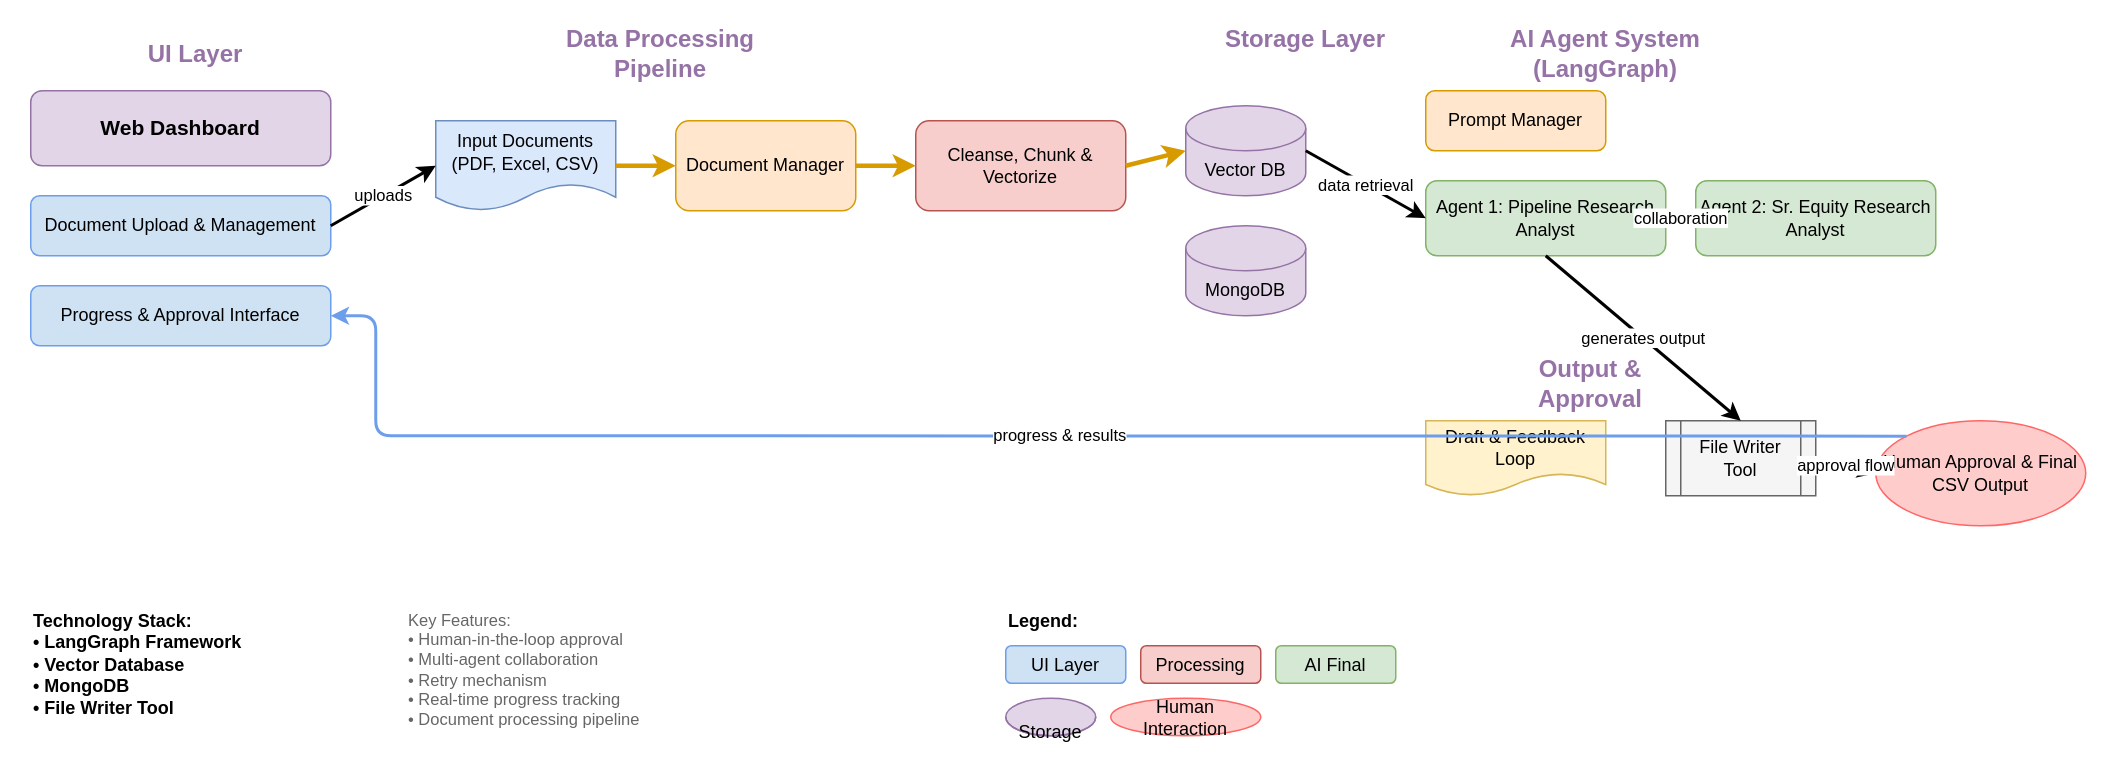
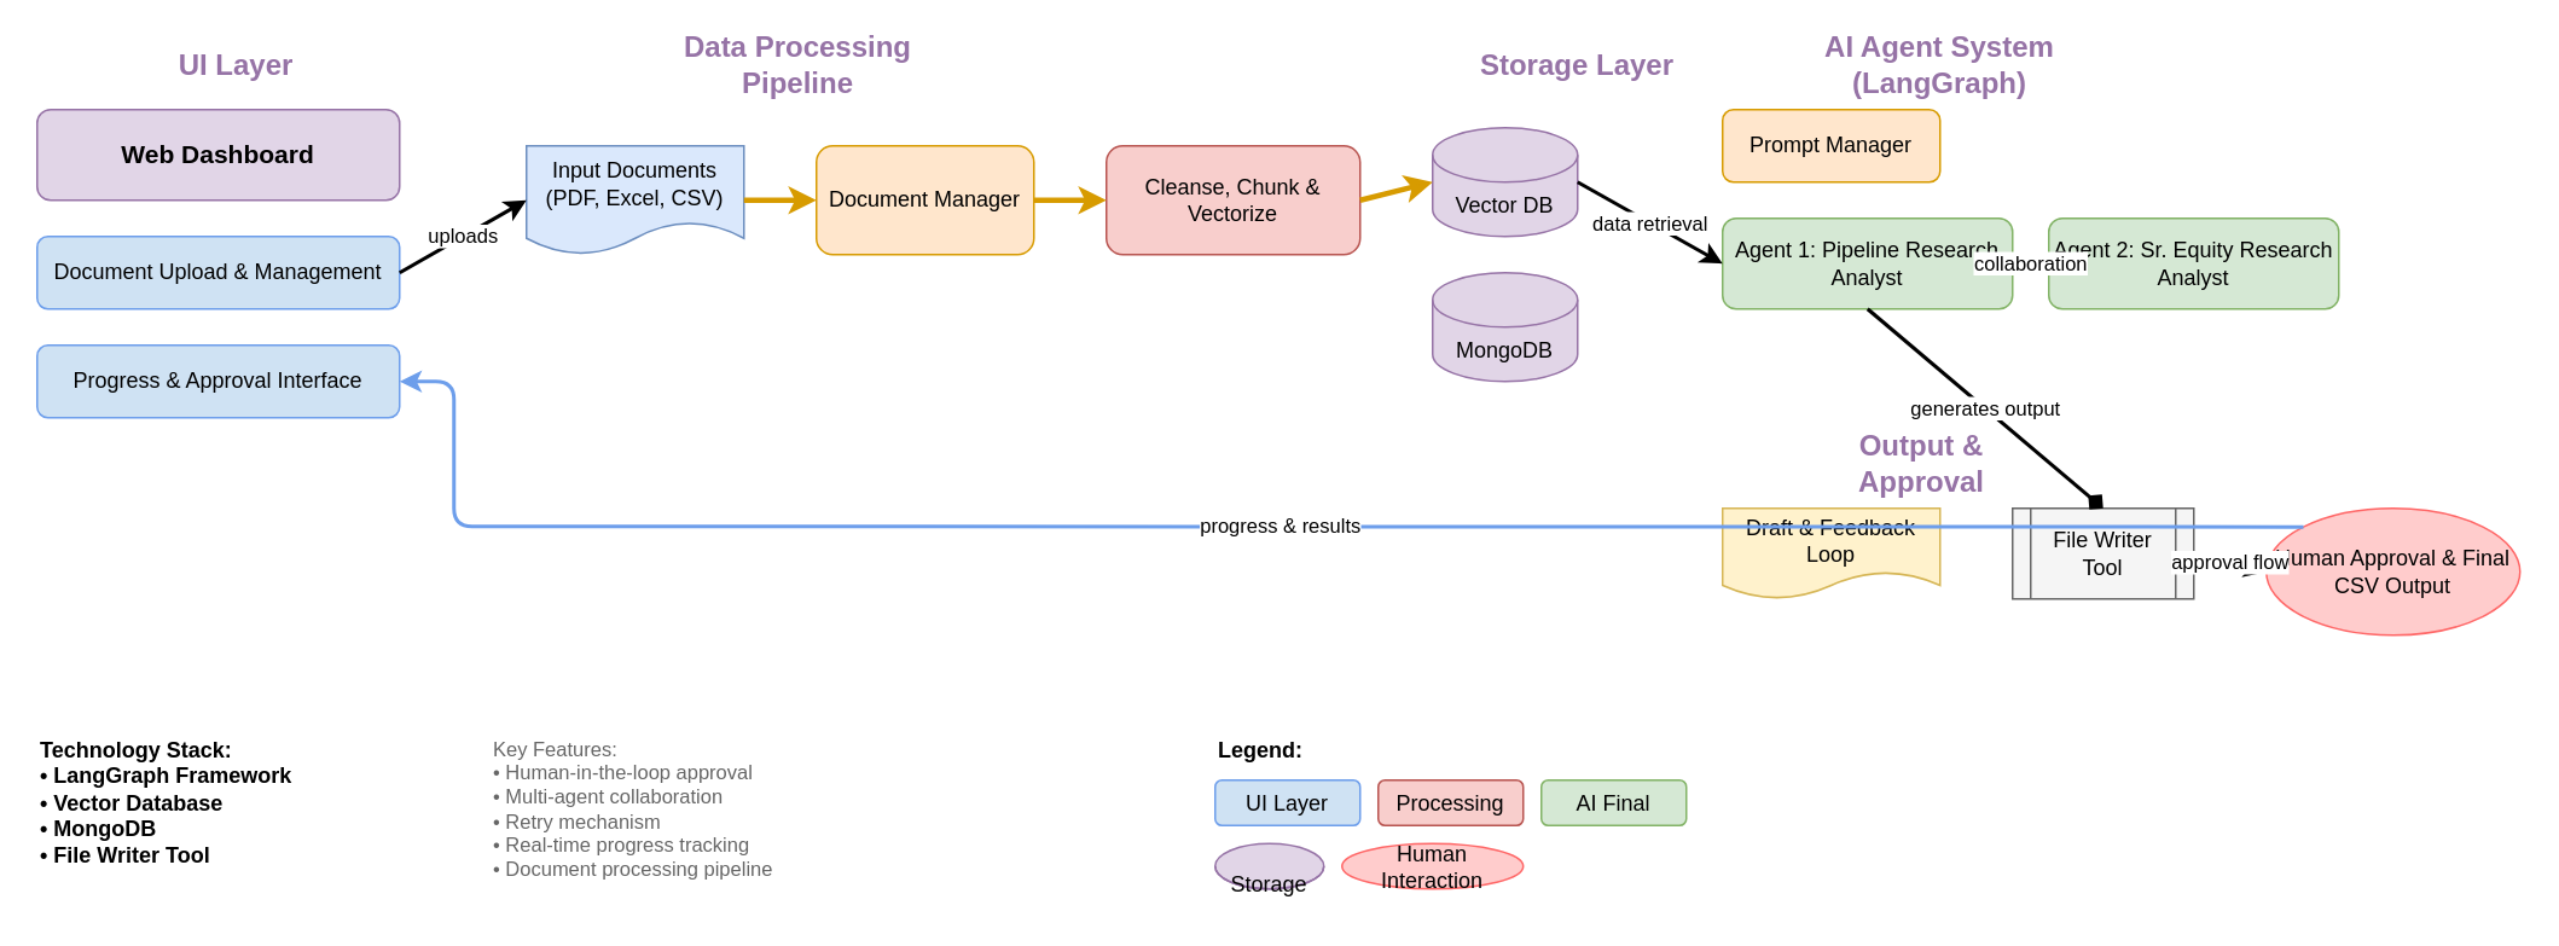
  <mxCell id="0" />
  <mxCell id="1" parent="0" />
  <mxCell id="2" value="UI Layer" style="text;html=1;strokeColor=none;fillColor=none;align=center;verticalAlign=middle;whiteSpace=wrap;rounded=0;fontSize=16;fontStyle=1;fontColor=#9673a6;" vertex="1" parent="1"><mxGeometry x="90" y="20" width="80" height="30" as="geometry" /></mxCell>
  <mxCell id="3" value="Web Dashboard" style="rounded=1;whiteSpace=wrap;html=1;fillColor=#e1d5e7;strokeColor=#9673a6;fontSize=14;fontStyle=1;" vertex="1" parent="1"><mxGeometry x="20" y="60" width="200" height="50" as="geometry" /></mxCell>
  <mxCell id="4" value="Document Upload &amp; Management" style="rounded=1;whiteSpace=wrap;html=1;fillColor=#cfe2f3;strokeColor=#6d9eeb;" vertex="1" parent="1"><mxGeometry x="20" y="130" width="200" height="40" as="geometry" /></mxCell>
  <mxCell id="5" value="Progress &amp; Approval Interface" style="rounded=1;whiteSpace=wrap;html=1;fillColor=#cfe2f3;strokeColor=#6d9eeb;" vertex="1" parent="1"><mxGeometry x="20" y="190" width="200" height="40" as="geometry" /></mxCell>
  <mxCell id="6" value="Data Processing Pipeline" style="text;html=1;strokeColor=none;fillColor=none;align=center;verticalAlign=middle;whiteSpace=wrap;rounded=0;fontSize=16;fontStyle=1;fontColor=#9673a6;" vertex="1" parent="1"><mxGeometry x="350" y="20" width="180" height="30" as="geometry" /></mxCell>
  <mxCell id="7" value="Input Documents&#10;(PDF, Excel, CSV)" style="shape=document;whiteSpace=wrap;html=1;boundedLbl=1;fillColor=#dae8fc;strokeColor=#6c8ebf;" vertex="1" parent="1"><mxGeometry x="290" y="80" width="120" height="60" as="geometry" /></mxCell>
  <mxCell id="8" value="Document Manager" style="rounded=1;whiteSpace=wrap;html=1;fillColor=#ffe6cc;strokeColor=#d79b00;" vertex="1" parent="1"><mxGeometry x="450" y="80" width="120" height="60" as="geometry" /></mxCell>
  <mxCell id="9" value="Cleanse, Chunk &amp; Vectorize" style="rounded=1;whiteSpace=wrap;html=1;fillColor=#f8cecc;strokeColor=#b85450;" vertex="1" parent="1"><mxGeometry x="610" y="80" width="140" height="60" as="geometry" /></mxCell>
- <mxCell id="10" value="Storage Layer" style="text;html=1;strokeColor=none;fillColor=none;align=center;verticalAlign=middle;whiteSpace=wrap;rounded=0;fontSize=16;fontStyle=1;fontColor=#9673a6;" vertex="1" parent="1"><mxGeometry x="810" y="10" width="120" height="30" as="geometry" /></mxCell>
+ <mxCell id="10" value="Storage Layer" style="text;html=1;strokeColor=none;fillColor=none;align=center;verticalAlign=middle;whiteSpace=wrap;rounded=0;fontSize=16;fontStyle=1;fontColor=#9673a6;" vertex="1" parent="1"><mxGeometry x="810" y="20" width="120" height="30" as="geometry" /></mxCell>
  <mxCell id="11" value="Vector DB" style="shape=cylinder3;whiteSpace=wrap;html=1;boundedLbl=1;backgroundOutline=1;size=15;fillColor=#e1d5e7;strokeColor=#9673a6;" vertex="1" parent="1"><mxGeometry x="790" y="70" width="80" height="60" as="geometry" /></mxCell>
  <mxCell id="12" value="MongoDB" style="shape=cylinder3;whiteSpace=wrap;html=1;boundedLbl=1;backgroundOutline=1;size=15;fillColor=#e1d5e7;strokeColor=#9673a6;" vertex="1" parent="1"><mxGeometry x="790" y="150" width="80" height="60" as="geometry" /></mxCell>
  <mxCell id="13" value="AI Agent System (LangGraph)" style="text;html=1;strokeColor=none;fillColor=none;align=center;verticalAlign=middle;whiteSpace=wrap;rounded=0;fontSize=16;fontStyle=1;fontColor=#9673a6;" vertex="1" parent="1"><mxGeometry x="970" y="20" width="200" height="30" as="geometry" /></mxCell>
  <mxCell id="14" value="Prompt Manager" style="rounded=1;whiteSpace=wrap;html=1;fillColor=#ffe6cc;strokeColor=#d79b00;" vertex="1" parent="1"><mxGeometry x="950" y="60" width="120" height="40" as="geometry" /></mxCell>
  <mxCell id="15" value="Agent 1: Pipeline Research Analyst" style="rounded=1;whiteSpace=wrap;html=1;fillColor=#d5e8d4;strokeColor=#82b366;" vertex="1" parent="1"><mxGeometry x="950" y="120" width="160" height="50" as="geometry" /></mxCell>
  <mxCell id="16" value="Agent 2: Sr. Equity Research Analyst" style="rounded=1;whiteSpace=wrap;html=1;fillColor=#d5e8d4;strokeColor=#82b366;" vertex="1" parent="1"><mxGeometry x="1130" y="120" width="160" height="50" as="geometry" /></mxCell>
  <mxCell id="17" value="Output &amp; Approval" style="text;html=1;strokeColor=none;fillColor=none;align=center;verticalAlign=middle;whiteSpace=wrap;rounded=0;fontSize=16;fontStyle=1;fontColor=#9673a6;" vertex="1" parent="1"><mxGeometry x="990" y="240" width="140" height="30" as="geometry" /></mxCell>
  <mxCell id="18" value="Draft &amp; Feedback Loop" style="shape=document;whiteSpace=wrap;html=1;boundedLbl=1;fillColor=#fff2cc;strokeColor=#d6b656;" vertex="1" parent="1"><mxGeometry x="950" y="280" width="120" height="50" as="geometry" /></mxCell>
  <mxCell id="19" value="File Writer Tool" style="shape=process;whiteSpace=wrap;html=1;backgroundOutline=1;fillColor=#f5f5f5;strokeColor=#666666;" vertex="1" parent="1"><mxGeometry x="1110" y="280" width="100" height="50" as="geometry" /></mxCell>
  <mxCell id="20" value="Human Approval &amp; Final CSV Output" style="ellipse;whiteSpace=wrap;html=1;fillColor=#ffcccc;strokeColor=#ff6666;" vertex="1" parent="1"><mxGeometry x="1250" y="280" width="140" height="70" as="geometry" /></mxCell>
  <mxCell id="21" value="uploads" style="endArrow=classic;html=1;exitX=1;exitY=0.5;exitDx=0;exitDy=0;entryX=0;entryY=0.5;entryDx=0;entryDy=0;strokeWidth=2;" edge="1" parent="1" source="4" target="7"><mxGeometry width="50" height="50" relative="1" as="geometry"><mxPoint x="230" y="150" as="sourcePoint" /><mxPoint x="290" y="110" as="targetPoint" /></mxGeometry></mxCell>
  <mxCell id="22" value="" style="endArrow=classic;html=1;exitX=1;exitY=0.5;exitDx=0;exitDy=0;entryX=0;entryY=0.5;entryDx=0;entryDy=0;strokeWidth=3;strokeColor=#d79b00;" edge="1" parent="1" source="7" target="8"><mxGeometry width="50" height="50" relative="1" as="geometry"><mxPoint x="420" y="110" as="sourcePoint" /><mxPoint x="450" y="110" as="targetPoint" /></mxGeometry></mxCell>
  <mxCell id="23" value="" style="endArrow=classic;html=1;exitX=1;exitY=0.5;exitDx=0;exitDy=0;entryX=0;entryY=0.5;entryDx=0;entryDy=0;strokeWidth=3;strokeColor=#d79b00;" edge="1" parent="1" source="8" target="9"><mxGeometry width="50" height="50" relative="1" as="geometry"><mxPoint x="580" y="110" as="sourcePoint" /><mxPoint x="610" y="110" as="targetPoint" /></mxGeometry></mxCell>
  <mxCell id="24" value="" style="endArrow=classic;html=1;exitX=1;exitY=0.5;exitDx=0;exitDy=0;entryX=0;entryY=0.5;entryDx=0;entryDy=0;strokeWidth=3;strokeColor=#d79b00;" edge="1" parent="1" source="9" target="11"><mxGeometry width="50" height="50" relative="1" as="geometry"><mxPoint x="760" y="110" as="sourcePoint" /><mxPoint x="790" y="100" as="targetPoint" /></mxGeometry></mxCell>
  <mxCell id="25" value="data retrieval" style="endArrow=classic;html=1;exitX=1;exitY=0.5;exitDx=0;exitDy=0;entryX=0;entryY=0.5;entryDx=0;entryDy=0;strokeWidth=2;" edge="1" parent="1" source="11" target="15"><mxGeometry width="50" height="50" relative="1" as="geometry"><mxPoint x="880" y="100" as="sourcePoint" /><mxPoint x="950" y="145" as="targetPoint" /></mxGeometry></mxCell>
  <mxCell id="26" value="collaboration" style="endArrow=classic;html=1;exitX=1;exitY=0.5;exitDx=0;exitDy=0;entryX=0;entryY=0.5;entryDx=0;entryDy=0;strokeWidth=2;" edge="1" parent="1" source="15" target="16"><mxGeometry width="50" height="50" relative="1" as="geometry"><mxPoint x="1120" y="145" as="sourcePoint" /><mxPoint x="1130" y="145" as="targetPoint" /></mxGeometry></mxCell>
- <mxCell id="27" value="generates output" style="endArrow=classic;html=1;exitX=0.5;exitY=1;exitDx=0;exitDy=0;entryX=0.5;entryY=0;entryDx=0;entryDy=0;strokeWidth=2;" edge="1" parent="1" source="15" target="19"><mxGeometry width="50" height="50" relative="1" as="geometry"><mxPoint x="1030" y="180" as="sourcePoint" /><mxPoint x="1160" y="270" as="targetPoint" /></mxGeometry></mxCell>
+ <mxCell id="27" value="generates output" style="endArrow=diamond;html=1;exitX=0.5;exitY=1;exitDx=0;exitDy=0;entryX=0.5;entryY=0;entryDx=0;entryDy=0;strokeWidth=2;" edge="1" parent="1" source="15" target="19"><mxGeometry width="50" height="50" relative="1" as="geometry"><mxPoint x="1030" y="180" as="sourcePoint" /><mxPoint x="1160" y="270" as="targetPoint" /></mxGeometry></mxCell>
  <mxCell id="28" value="approval flow" style="endArrow=classic;html=1;exitX=1;exitY=0.5;exitDx=0;exitDy=0;entryX=0;entryY=0.5;entryDx=0;entryDy=0;strokeWidth=2;" edge="1" parent="1" source="19" target="20"><mxGeometry width="50" height="50" relative="1" as="geometry"><mxPoint x="1220" y="305" as="sourcePoint" /><mxPoint x="1250" y="315" as="targetPoint" /></mxGeometry></mxCell>
  <mxCell id="29" value="progress &amp; results" style="endArrow=classic;html=1;exitX=0;exitY=0;exitDx=0;exitDy=0;entryX=1;entryY=0.5;entryDx=0;entryDy=0;strokeWidth=2;strokeColor=#6d9eeb;" edge="1" parent="1" source="20" target="5"><mxGeometry width="50" height="50" relative="1" as="geometry"><mxPoint x="1240" y="290" as="sourcePoint" /><mxPoint x="230" y="210" as="targetPoint" /><Array as="points"><mxPoint x="250" y="290" /><mxPoint x="250" y="210" /></Array></mxGeometry></mxCell>
  <mxCell id="30" value="Technology Stack:&#10;• LangGraph Framework&#10;• Vector Database&#10;• MongoDB&#10;• File Writer Tool" style="text;html=1;strokeColor=none;fillColor=none;align=left;verticalAlign=top;whiteSpace=wrap;rounded=0;fontSize=12;fontStyle=1;" vertex="1" parent="1"><mxGeometry x="20" y="400" width="200" height="100" as="geometry" /></mxCell>
  <mxCell id="31" value="Key Features:&#10;• Human-in-the-loop approval&#10;• Multi-agent collaboration&#10;• Retry mechanism&#10;• Real-time progress tracking&#10;• Document processing pipeline" style="text;html=1;strokeColor=none;fillColor=none;align=left;verticalAlign=top;whiteSpace=wrap;rounded=0;fontSize=11;fontColor=#666666;" vertex="1" parent="1"><mxGeometry x="270" y="400" width="250" height="100" as="geometry" /></mxCell>
  <mxCell id="32" value="Legend:" style="text;html=1;strokeColor=none;fillColor=none;align=left;verticalAlign=top;whiteSpace=wrap;rounded=0;fontSize=12;fontStyle=1;" vertex="1" parent="1"><mxGeometry x="670" y="400" width="60" height="20" as="geometry" /></mxCell>
  <mxCell id="33" value="UI Layer" style="rounded=1;whiteSpace=wrap;html=1;fillColor=#cfe2f3;strokeColor=#6d9eeb;" vertex="1" parent="1"><mxGeometry x="670" y="430" width="80" height="25" as="geometry" /></mxCell>
  <mxCell id="34" value="Processing" style="rounded=1;whiteSpace=wrap;html=1;fillColor=#f8cecc;strokeColor=#b85450;" vertex="1" parent="1"><mxGeometry x="760" y="430" width="80" height="25" as="geometry" /></mxCell>
  <mxCell id="35" value="AI Final" style="rounded=1;whiteSpace=wrap;html=1;fillColor=#d5e8d4;strokeColor=#82b366;" vertex="1" parent="1"><mxGeometry x="850" y="430" width="80" height="25" as="geometry" /></mxCell>
  <mxCell id="36" value="Storage" style="shape=cylinder3;whiteSpace=wrap;html=1;boundedLbl=1;backgroundOutline=1;size=15;fillColor=#e1d5e7;strokeColor=#9673a6;" vertex="1" parent="1"><mxGeometry x="670" y="465" width="60" height="25" as="geometry" /></mxCell>
  <mxCell id="37" value="Human Interaction" style="ellipse;whiteSpace=wrap;html=1;fillColor=#ffcccc;strokeColor=#ff6666;" vertex="1" parent="1"><mxGeometry x="740" y="465" width="100" height="25" as="geometry" /></mxCell>
